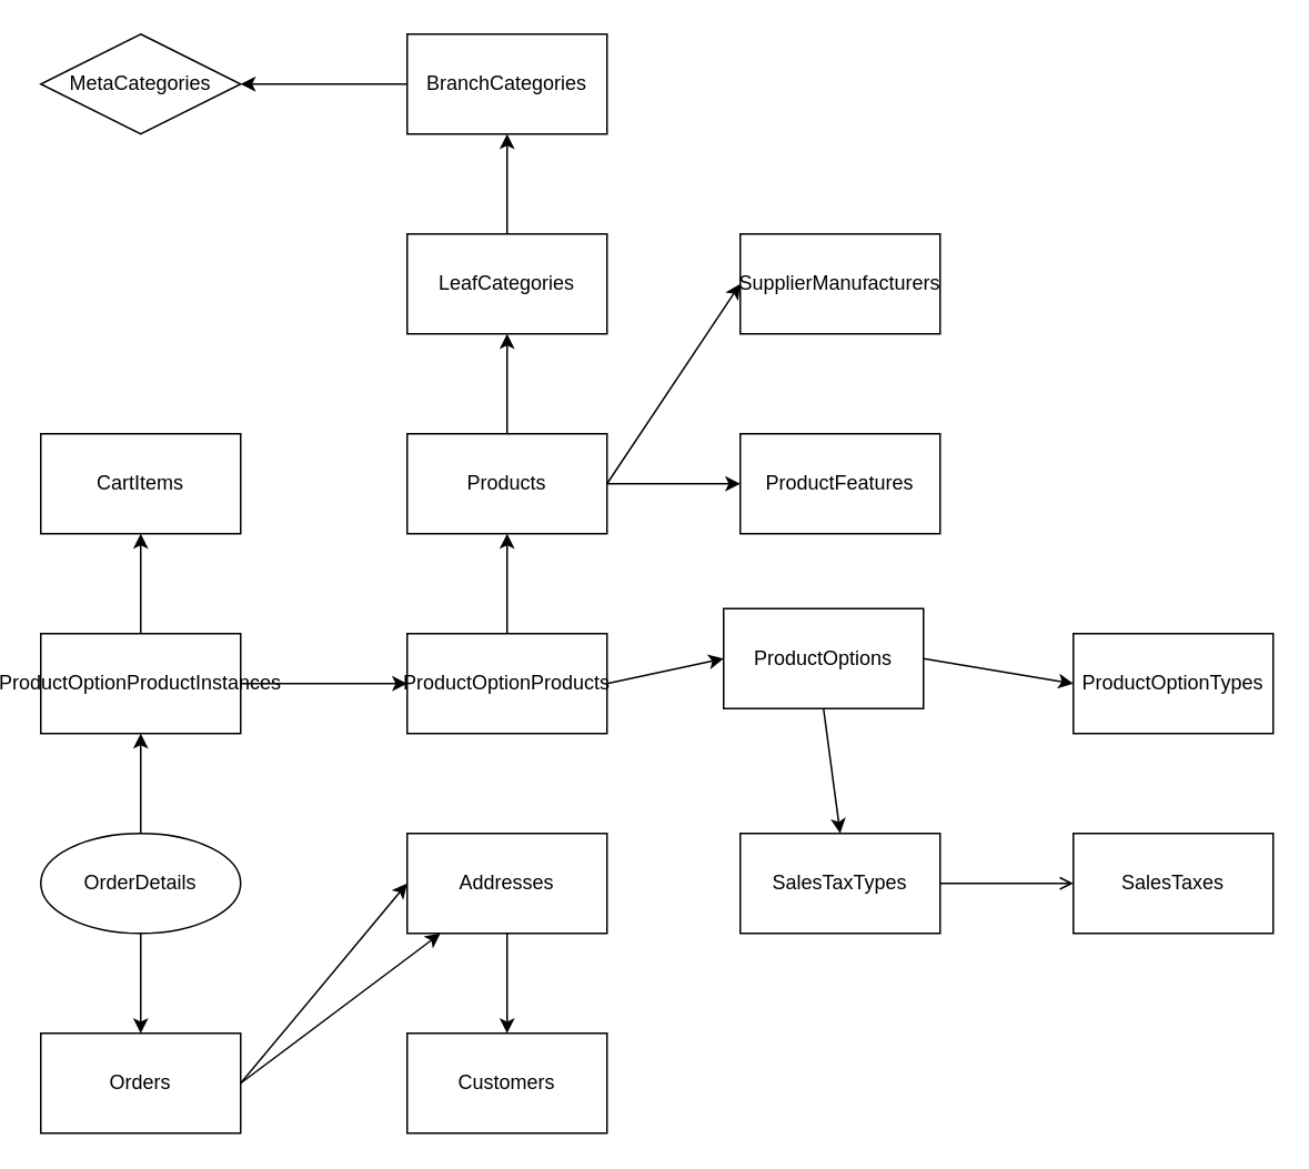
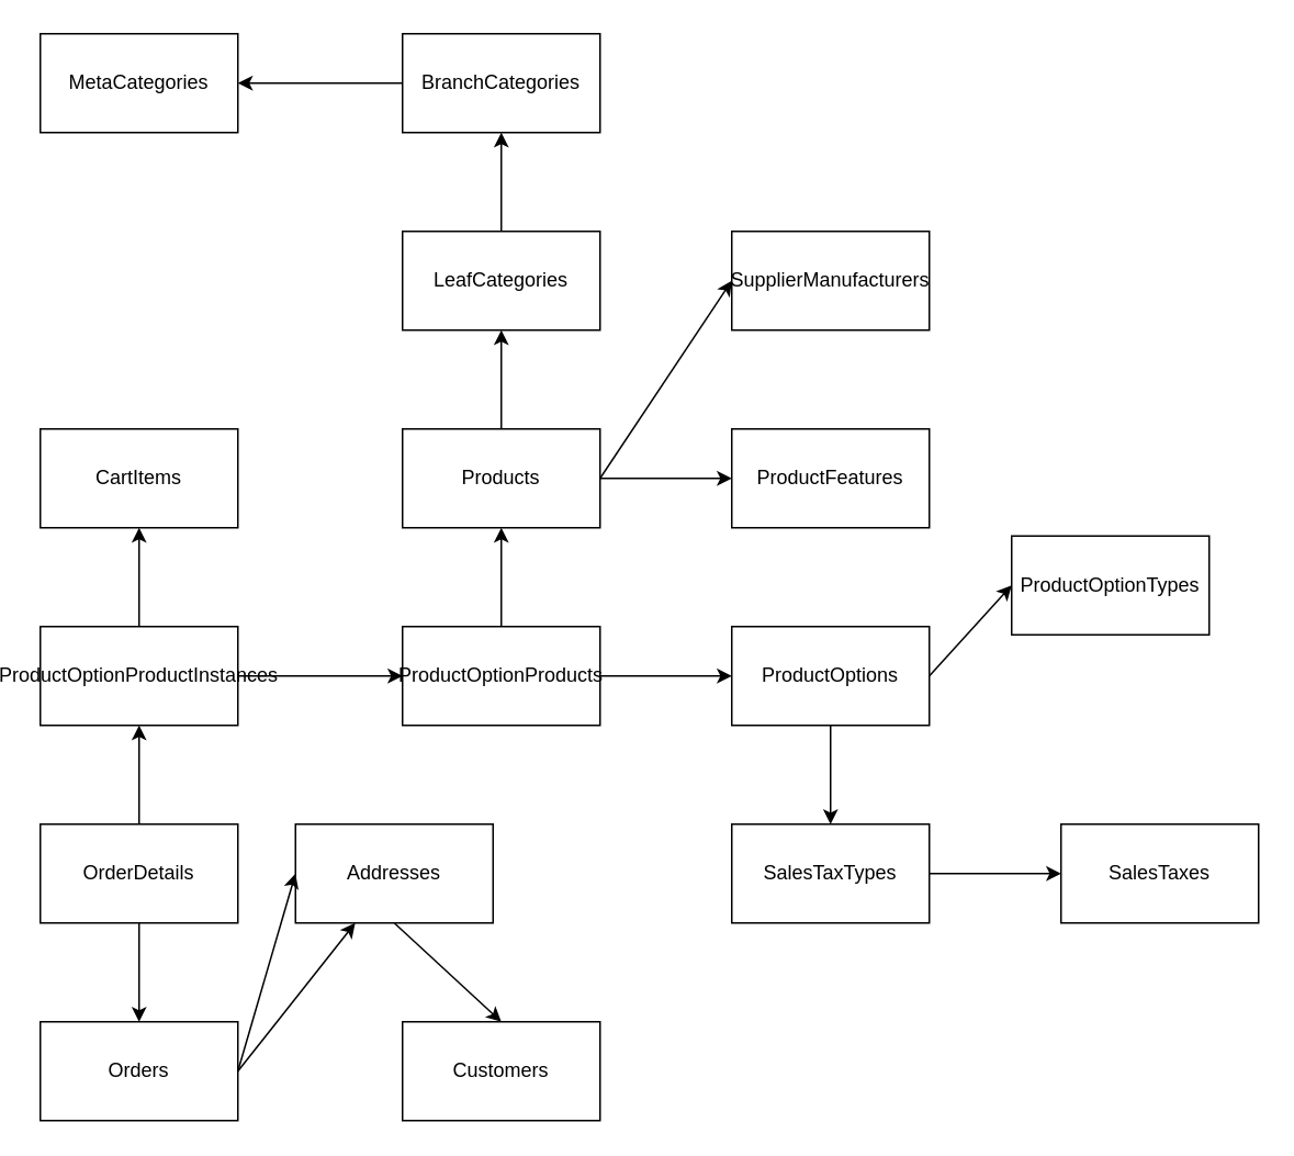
  <mxCell id="0" />
  <mxCell id="1" parent="0" />
  <mxCell id="2" value="CartItems" style="rounded=0;whiteSpace=wrap;html=1;" vertex="1" parent="1"><mxGeometry x="20" y="260" width="120" height="60" as="geometry" /></mxCell>
- <mxCell id="3" value="OrderDetails" style="ellipse;whiteSpace=wrap;html=1;" vertex="1" parent="1"><mxGeometry x="20" y="500" width="120" height="60" as="geometry" /></mxCell>
+ <mxCell id="3" value="OrderDetails" style="rounded=0;whiteSpace=wrap;html=1;" vertex="1" parent="1"><mxGeometry x="20" y="500" width="120" height="60" as="geometry" /></mxCell>
  <mxCell id="4" value="Orders" style="rounded=0;whiteSpace=wrap;html=1;" vertex="1" parent="1"><mxGeometry x="20" y="620" width="120" height="60" as="geometry" /></mxCell>
  <mxCell id="5" value="" style="endArrow=classic;html=1;exitX=0.5;exitY=1;exitDx=0;exitDy=0;entryX=0.5;entryY=0;entryDx=0;entryDy=0;" edge="1" parent="1" source="3" target="4"><mxGeometry width="50" height="50" relative="1" as="geometry"><mxPoint x="-10" y="800" as="sourcePoint" /><mxPoint x="40" y="750" as="targetPoint" /></mxGeometry></mxCell>
  <mxCell id="6" value="Customers" style="rounded=0;whiteSpace=wrap;html=1;" vertex="1" parent="1"><mxGeometry x="240" y="620" width="120" height="60" as="geometry" /></mxCell>
- <mxCell id="7" value="Addresses" style="rounded=0;whiteSpace=wrap;html=1;" vertex="1" parent="1"><mxGeometry x="240" y="500" width="120" height="60" as="geometry" /></mxCell>
+ <mxCell id="7" value="Addresses" style="rounded=0;whiteSpace=wrap;html=1;" vertex="1" parent="1"><mxGeometry x="175" y="500" width="120" height="60" as="geometry" /></mxCell>
  <mxCell id="8" value="" style="endArrow=classic;html=1;entryX=0.5;entryY=0;entryDx=0;entryDy=0;exitX=0.5;exitY=1;exitDx=0;exitDy=0;" edge="1" parent="1" source="7" target="6"><mxGeometry width="50" height="50" relative="1" as="geometry"><mxPoint x="-10" y="800" as="sourcePoint" /><mxPoint x="40" y="750" as="targetPoint" /></mxGeometry></mxCell>
  <mxCell id="9" value="" style="endArrow=classic;html=1;exitX=1;exitY=0.5;exitDx=0;exitDy=0;" edge="1" parent="1" source="4" target="7"><mxGeometry width="50" height="50" relative="1" as="geometry"><mxPoint x="-10" y="800" as="sourcePoint" /><mxPoint x="40" y="750" as="targetPoint" /></mxGeometry></mxCell>
  <mxCell id="10" value="" style="endArrow=classic;html=1;entryX=0;entryY=0.5;entryDx=0;entryDy=0;" edge="1" parent="1" target="7"><mxGeometry width="50" height="50" relative="1" as="geometry"><mxPoint x="140" y="650" as="sourcePoint" /><mxPoint x="40" y="750" as="targetPoint" /></mxGeometry></mxCell>
  <mxCell id="11" value="ProductOptionProductInstances" style="rounded=0;whiteSpace=wrap;html=1;" vertex="1" parent="1"><mxGeometry x="20" y="380" width="120" height="60" as="geometry" /></mxCell>
  <mxCell id="12" value="ProductOptionProducts" style="rounded=0;whiteSpace=wrap;html=1;" vertex="1" parent="1"><mxGeometry x="240" y="380" width="120" height="60" as="geometry" /></mxCell>
- <mxCell id="13" value="ProductOptions" style="rounded=0;whiteSpace=wrap;html=1;" vertex="1" parent="1"><mxGeometry x="430" y="365" width="120" height="60" as="geometry" /></mxCell>
+ <mxCell id="13" value="ProductOptions" style="rounded=0;whiteSpace=wrap;html=1;" vertex="1" parent="1"><mxGeometry x="440" y="380" width="120" height="60" as="geometry" /></mxCell>
  <mxCell id="14" value="" style="endArrow=classic;html=1;entryX=0.5;entryY=1;entryDx=0;entryDy=0;exitX=0.5;exitY=0;exitDx=0;exitDy=0;" edge="1" parent="1" source="3" target="11"><mxGeometry width="50" height="50" relative="1" as="geometry"><mxPoint x="210" y="560" as="sourcePoint" /><mxPoint x="260" y="510" as="targetPoint" /></mxGeometry></mxCell>
  <mxCell id="15" value="SalesTaxes" style="rounded=0;whiteSpace=wrap;html=1;" vertex="1" parent="1"><mxGeometry x="640" y="500" width="120" height="60" as="geometry" /></mxCell>
  <mxCell id="16" value="SalesTaxTypes" style="rounded=0;whiteSpace=wrap;html=1;" vertex="1" parent="1"><mxGeometry x="440" y="500" width="120" height="60" as="geometry" /></mxCell>
  <mxCell id="17" value="" style="endArrow=classic;html=1;entryX=0;entryY=0.5;entryDx=0;entryDy=0;exitX=1;exitY=0.5;exitDx=0;exitDy=0;" edge="1" parent="1" source="11" target="12"><mxGeometry width="50" height="50" relative="1" as="geometry"><mxPoint x="210" y="560" as="sourcePoint" /><mxPoint x="260" y="510" as="targetPoint" /></mxGeometry></mxCell>
  <mxCell id="18" value="Products" style="rounded=0;whiteSpace=wrap;html=1;" vertex="1" parent="1"><mxGeometry x="240" y="260" width="120" height="60" as="geometry" /></mxCell>
  <mxCell id="19" value="" style="endArrow=classic;html=1;entryX=0.5;entryY=1;entryDx=0;entryDy=0;exitX=0.5;exitY=0;exitDx=0;exitDy=0;" edge="1" parent="1" source="12" target="18"><mxGeometry width="50" height="50" relative="1" as="geometry"><mxPoint x="230" y="430" as="sourcePoint" /><mxPoint x="280" y="380" as="targetPoint" /></mxGeometry></mxCell>
  <mxCell id="20" value="" style="endArrow=classic;html=1;entryX=0;entryY=0.5;entryDx=0;entryDy=0;exitX=1;exitY=0.5;exitDx=0;exitDy=0;" edge="1" parent="1" source="12" target="13"><mxGeometry width="50" height="50" relative="1" as="geometry"><mxPoint x="230" y="430" as="sourcePoint" /><mxPoint x="280" y="380" as="targetPoint" /></mxGeometry></mxCell>
- <mxCell id="21" value="ProductOptionTypes" style="rounded=0;whiteSpace=wrap;html=1;" vertex="1" parent="1"><mxGeometry x="640" y="380" width="120" height="60" as="geometry" /></mxCell>
+ <mxCell id="21" value="ProductOptionTypes" style="rounded=0;whiteSpace=wrap;html=1;" vertex="1" parent="1"><mxGeometry x="610" y="325" width="120" height="60" as="geometry" /></mxCell>
  <mxCell id="22" value="" style="endArrow=classic;html=1;entryX=0;entryY=0.5;entryDx=0;entryDy=0;exitX=1;exitY=0.5;exitDx=0;exitDy=0;" edge="1" parent="1" source="13" target="21"><mxGeometry width="50" height="50" relative="1" as="geometry"><mxPoint x="290" y="430" as="sourcePoint" /><mxPoint x="340" y="380" as="targetPoint" /></mxGeometry></mxCell>
  <mxCell id="23" value="" style="endArrow=classic;html=1;entryX=0.5;entryY=1;entryDx=0;entryDy=0;exitX=0.5;exitY=0;exitDx=0;exitDy=0;" edge="1" parent="1" source="11" target="2"><mxGeometry width="50" height="50" relative="1" as="geometry"><mxPoint x="290" y="430" as="sourcePoint" /><mxPoint x="340" y="380" as="targetPoint" /></mxGeometry></mxCell>
  <mxCell id="24" value="" style="endArrow=classic;html=1;exitX=0.5;exitY=1;exitDx=0;exitDy=0;entryX=0.5;entryY=0;entryDx=0;entryDy=0;" edge="1" parent="1" source="13" target="16"><mxGeometry width="50" height="50" relative="1" as="geometry"><mxPoint x="290" y="430" as="sourcePoint" /><mxPoint x="480" y="480" as="targetPoint" /></mxGeometry></mxCell>
  <mxCell id="25" value="SupplierManufacturers" style="rounded=0;whiteSpace=wrap;html=1;" vertex="1" parent="1"><mxGeometry x="440" y="140" width="120" height="60" as="geometry" /></mxCell>
  <mxCell id="26" value="" style="endArrow=classic;html=1;entryX=0;entryY=0.5;entryDx=0;entryDy=0;exitX=1;exitY=0.5;exitDx=0;exitDy=0;" edge="1" parent="1" source="18" target="25"><mxGeometry width="50" height="50" relative="1" as="geometry"><mxPoint x="520" y="540" as="sourcePoint" /><mxPoint x="570" y="490" as="targetPoint" /></mxGeometry></mxCell>
- <mxCell id="27" value="" style="endArrow=open;html=1;entryX=0;entryY=0.5;entryDx=0;entryDy=0;exitX=1;exitY=0.5;exitDx=0;exitDy=0;" edge="1" parent="1" source="16" target="15"><mxGeometry width="50" height="50" relative="1" as="geometry"><mxPoint x="590" y="460" as="sourcePoint" /><mxPoint x="340" y="380" as="targetPoint" /></mxGeometry></mxCell>
+ <mxCell id="27" value="" style="endArrow=classic;html=1;entryX=0;entryY=0.5;entryDx=0;entryDy=0;exitX=1;exitY=0.5;exitDx=0;exitDy=0;" edge="1" parent="1" source="16" target="15"><mxGeometry width="50" height="50" relative="1" as="geometry"><mxPoint x="590" y="460" as="sourcePoint" /><mxPoint x="340" y="380" as="targetPoint" /></mxGeometry></mxCell>
  <mxCell id="28" value="LeafCategories" style="rounded=0;whiteSpace=wrap;html=1;" vertex="1" parent="1"><mxGeometry x="240" y="140" width="120" height="60" as="geometry" /></mxCell>
  <mxCell id="29" value="" style="endArrow=classic;html=1;exitX=0.5;exitY=0;exitDx=0;exitDy=0;entryX=0.5;entryY=1;entryDx=0;entryDy=0;" edge="1" parent="1" source="18" target="28"><mxGeometry width="50" height="50" relative="1" as="geometry"><mxPoint x="300" y="220" as="sourcePoint" /><mxPoint x="350" y="170" as="targetPoint" /></mxGeometry></mxCell>
  <mxCell id="30" value="BranchCategories" style="rounded=0;whiteSpace=wrap;html=1;" vertex="1" parent="1"><mxGeometry x="240" y="20" width="120" height="60" as="geometry" /></mxCell>
  <mxCell id="31" value="" style="endArrow=classic;html=1;entryX=0.5;entryY=1;entryDx=0;entryDy=0;exitX=0.5;exitY=0;exitDx=0;exitDy=0;" edge="1" parent="1" source="28" target="30"><mxGeometry width="50" height="50" relative="1" as="geometry"><mxPoint x="300" y="220" as="sourcePoint" /><mxPoint x="350" y="170" as="targetPoint" /></mxGeometry></mxCell>
- <mxCell id="32" value="MetaCategories" style="rhombus;whiteSpace=wrap;html=1;" vertex="1" parent="1"><mxGeometry x="20" y="20" width="120" height="60" as="geometry" /></mxCell>
+ <mxCell id="32" value="MetaCategories" style="rounded=0;whiteSpace=wrap;html=1;" vertex="1" parent="1"><mxGeometry x="20" y="20" width="120" height="60" as="geometry" /></mxCell>
  <mxCell id="33" value="" style="endArrow=classic;html=1;entryX=1;entryY=0.5;entryDx=0;entryDy=0;exitX=0;exitY=0.5;exitDx=0;exitDy=0;" edge="1" parent="1" source="30" target="32"><mxGeometry width="50" height="50" relative="1" as="geometry"><mxPoint x="300" y="320" as="sourcePoint" /><mxPoint x="350" y="270" as="targetPoint" /></mxGeometry></mxCell>
  <mxCell id="34" value="ProductFeatures" style="rounded=0;whiteSpace=wrap;html=1;" vertex="1" parent="1"><mxGeometry x="440" y="260" width="120" height="60" as="geometry" /></mxCell>
  <mxCell id="35" value="" style="endArrow=classic;html=1;entryX=0;entryY=0.5;entryDx=0;entryDy=0;exitX=1;exitY=0.5;exitDx=0;exitDy=0;" edge="1" parent="1" source="18" target="34"><mxGeometry width="50" height="50" relative="1" as="geometry"><mxPoint x="300" y="320" as="sourcePoint" /><mxPoint x="350" y="270" as="targetPoint" /></mxGeometry></mxCell>
